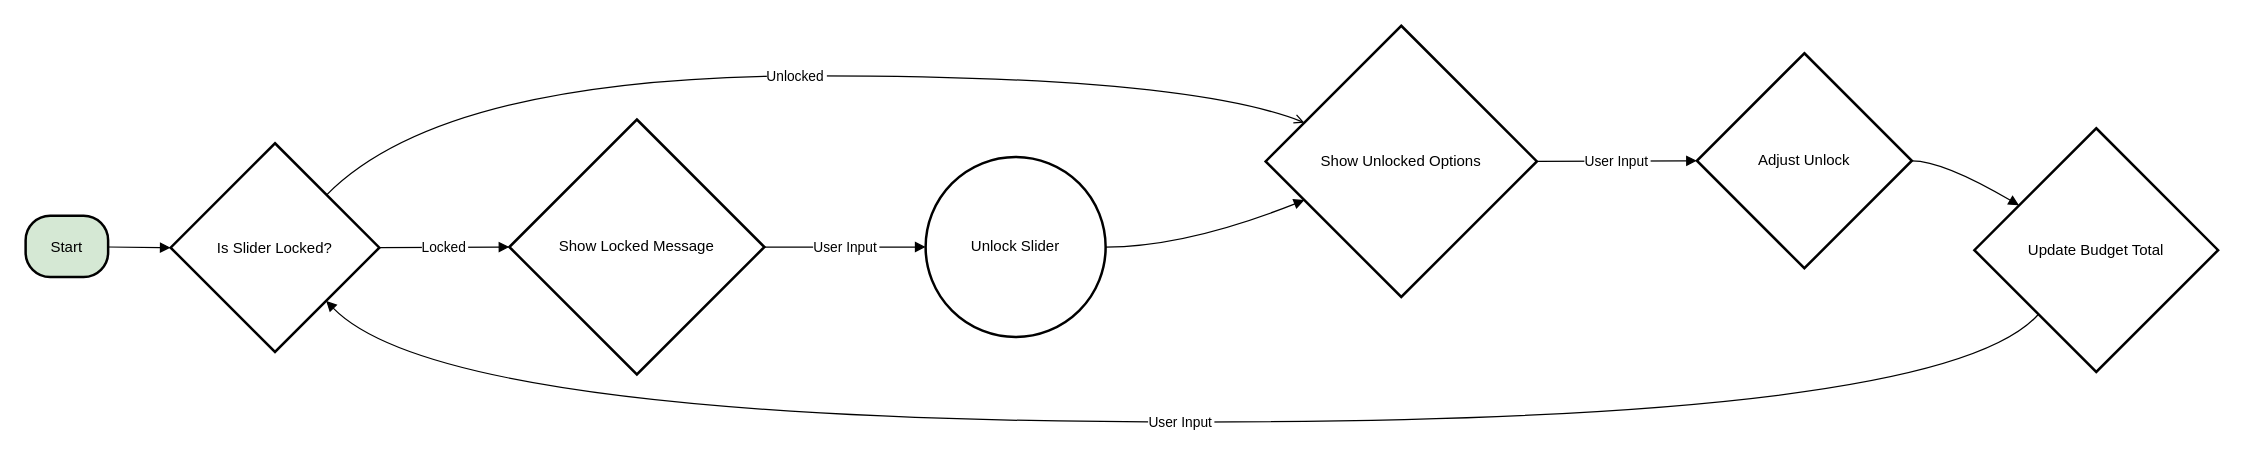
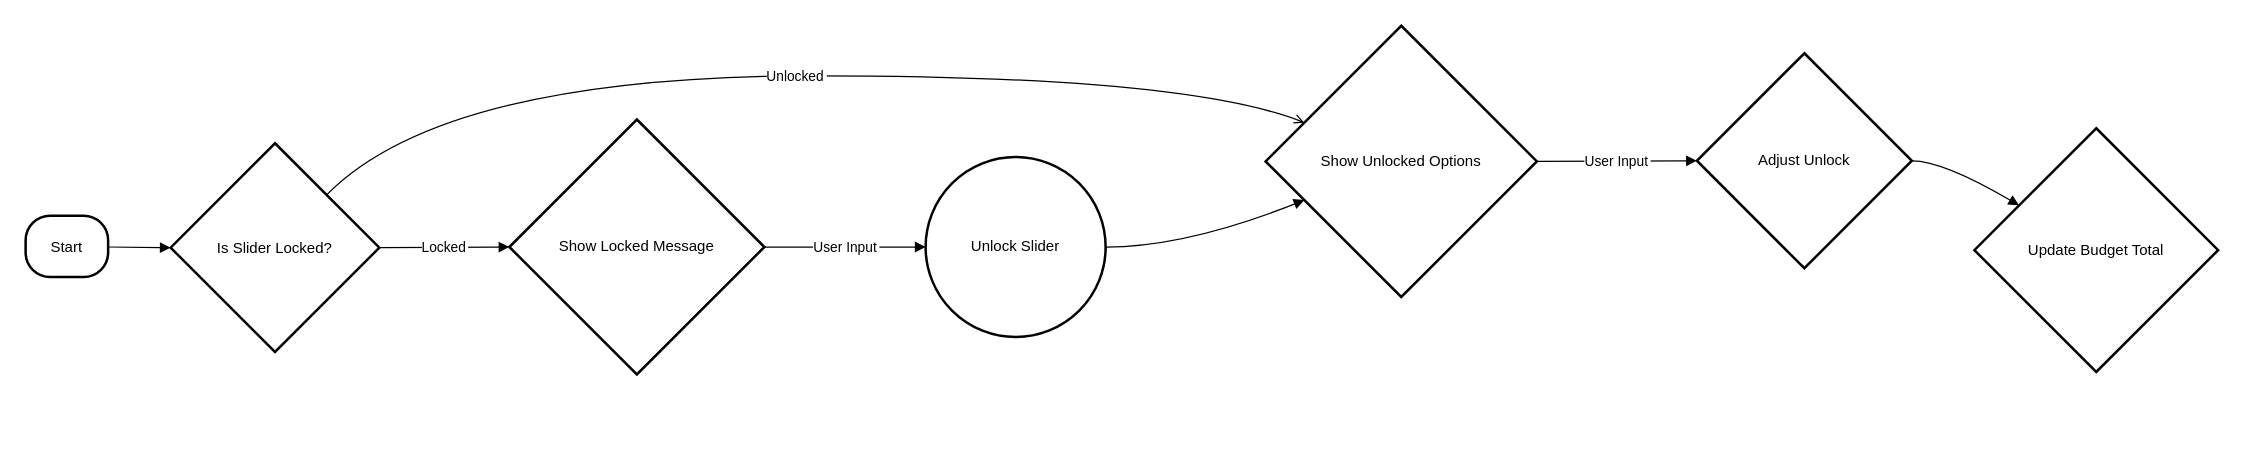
  <mxCell id="0" />
  <mxCell id="1" parent="0" />
- <mxCell id="2" value="Start" style="rounded=1;arcSize=40;strokeWidth=2;fillColor=#d5e8d4;" vertex="1" parent="1"><mxGeometry x="20" y="172" width="66" height="49" as="geometry" /></mxCell>
+ <mxCell id="2" value="Start" style="rounded=1;arcSize=40;strokeWidth=2" vertex="1" parent="1"><mxGeometry x="20" y="172" width="66" height="49" as="geometry" /></mxCell>
  <mxCell id="3" value="Is Slider Locked?" style="rhombus;strokeWidth=2;whiteSpace=wrap;" vertex="1" parent="1"><mxGeometry x="136" y="114" width="167" height="167" as="geometry" /></mxCell>
  <mxCell id="4" value="Show Locked Message" style="rhombus;strokeWidth=2;whiteSpace=wrap;" vertex="1" parent="1"><mxGeometry x="407" y="95" width="204" height="204" as="geometry" /></mxCell>
  <mxCell id="5" value="Show Unlocked Options" style="rhombus;strokeWidth=2;whiteSpace=wrap;" vertex="1" parent="1"><mxGeometry x="1012" y="20" width="217" height="217" as="geometry" /></mxCell>
  <mxCell id="6" value="Unlock Slider" style="ellipse;strokeWidth=2;whiteSpace=wrap;" vertex="1" parent="1"><mxGeometry x="740" y="125" width="144" height="144" as="geometry" /></mxCell>
  <mxCell id="7" value="Adjust Unlock" style="rhombus;strokeWidth=2;whiteSpace=wrap;" vertex="1" parent="1"><mxGeometry x="1357" y="42" width="172" height="172" as="geometry" /></mxCell>
  <mxCell id="8" value="Update Budget Total" style="rhombus;strokeWidth=2;whiteSpace=wrap;" vertex="1" parent="1"><mxGeometry x="1579" y="102" width="195" height="195" as="geometry" /></mxCell>
  <mxCell id="9" value="" style="curved=1;startArrow=none;endArrow=block;exitX=0.99;exitY=0.51;entryX=0;entryY=0.5;" edge="1" parent="1" source="2" target="3"><mxGeometry relative="1" as="geometry"><Array as="points" /></mxGeometry></mxCell>
  <mxCell id="10" value="Locked" style="curved=1;startArrow=none;endArrow=block;exitX=1;exitY=0.5;entryX=0;entryY=0.5;" edge="1" parent="1" source="3" target="4"><mxGeometry relative="1" as="geometry"><Array as="points" /></mxGeometry></mxCell>
  <mxCell id="11" value="Unlocked" style="curved=1;startArrow=none;endArrow=open;exitX=0.99;exitY=0;entryX=0;entryY=0.3;" edge="1" parent="1" source="3" target="5"><mxGeometry relative="1" as="geometry"><Array as="points"><mxPoint x="355" y="60" /><mxPoint x="948" y="60" /></Array></mxGeometry></mxCell>
  <mxCell id="12" value="User Input" style="curved=1;startArrow=none;endArrow=block;exitX=1;exitY=0.5;entryX=0;entryY=0.5;" edge="1" parent="1" source="4" target="6"><mxGeometry relative="1" as="geometry"><Array as="points" /></mxGeometry></mxCell>
  <mxCell id="13" value="" style="curved=1;startArrow=none;endArrow=block;exitX=1;exitY=0.5;entryX=0;entryY=0.7;" edge="1" parent="1" source="6" target="5"><mxGeometry relative="1" as="geometry"><Array as="points"><mxPoint x="948" y="197" /></Array></mxGeometry></mxCell>
  <mxCell id="14" value="User Input" style="curved=1;startArrow=none;endArrow=block;exitX=1;exitY=0.5;entryX=0;entryY=0.5;" edge="1" parent="1" source="5" target="7"><mxGeometry relative="1" as="geometry"><Array as="points" /></mxGeometry></mxCell>
  <mxCell id="15" value="" style="curved=1;startArrow=none;endArrow=block;exitX=1;exitY=0.5;entryX=0;entryY=0.21;" edge="1" parent="1" source="7" target="8"><mxGeometry relative="1" as="geometry"><Array as="points"><mxPoint x="1554" y="128" /></Array></mxGeometry></mxCell>
- <mxCell id="16" value="User Input" style="curved=1;startArrow=none;endArrow=block;exitX=0.05;exitY=1;entryX=0.98;entryY=1;" edge="1" parent="1" source="8" target="3"><mxGeometry relative="1" as="geometry"><Array as="points"><mxPoint x="1554" y="337" /><mxPoint x="355" y="337" /></Array></mxGeometry></mxCell>
